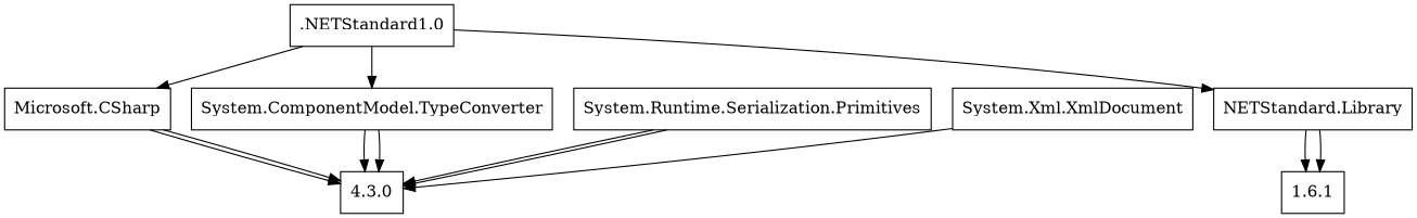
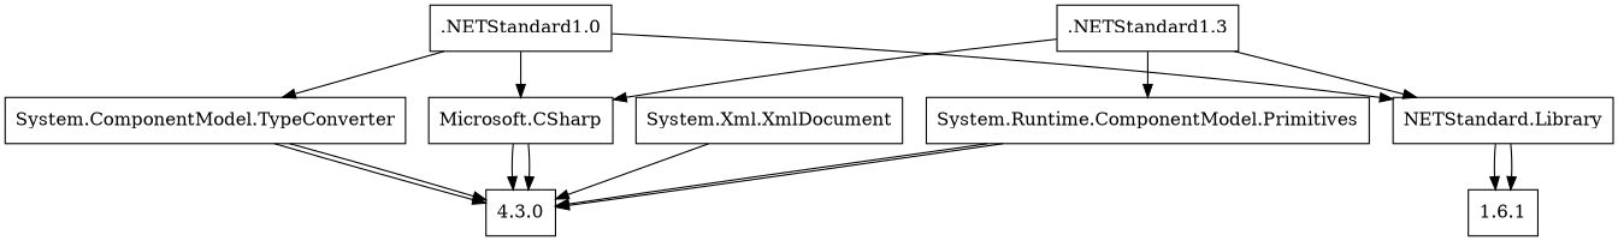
  digraph {
    node [shape=box]
    ".NETStandard1.0"
    "Microsoft.CSharp"
    "NETStandard.Library"
    "System.ComponentModel.TypeConverter"
-   "System.Runtime.Serialization.Primitives"
+   "System.Runtime.Serialization.Primitives" [label="System.Runtime.ComponentModel.Primitives"]
    "4.3.0"
    "1.6.1"
+   ".NETStandard1.3"
    "System.Xml.XmlDocument"
    subgraph sub_1 {
      label=".NETStandard1.0"
      ".NETStandard1.0"
      "Microsoft.CSharp"
      "NETStandard.Library"
      "System.ComponentModel.TypeConverter"
      "System.Runtime.Serialization.Primitives"
      "4.3.0"
      "1.6.1"
    }
    subgraph sub_2 {
      label=".NETStandard1.3"
      "Microsoft.CSharp"
      "NETStandard.Library"
      "System.ComponentModel.TypeConverter"
      "System.Runtime.Serialization.Primitives"
      "4.3.0"
      "1.6.1"
+     ".NETStandard1.3"
      "System.Xml.XmlDocument"
    }
    ".NETStandard1.0" -> "Microsoft.CSharp"
    ".NETStandard1.0" -> "NETStandard.Library"
    ".NETStandard1.0" -> "System.ComponentModel.TypeConverter"
    "Microsoft.CSharp" -> "4.3.0"
    "Microsoft.CSharp" -> "4.3.0"
    "NETStandard.Library" -> "1.6.1"
    "NETStandard.Library" -> "1.6.1"
    "System.ComponentModel.TypeConverter" -> "4.3.0"
    "System.ComponentModel.TypeConverter" -> "4.3.0"
    "System.Runtime.Serialization.Primitives" -> "4.3.0"
    "System.Runtime.Serialization.Primitives" -> "4.3.0"
+   ".NETStandard1.3" -> "Microsoft.CSharp"
+   ".NETStandard1.3" -> "NETStandard.Library"
+   ".NETStandard1.3" -> "System.Runtime.Serialization.Primitives"
    "System.Xml.XmlDocument" -> "4.3.0"
  }
